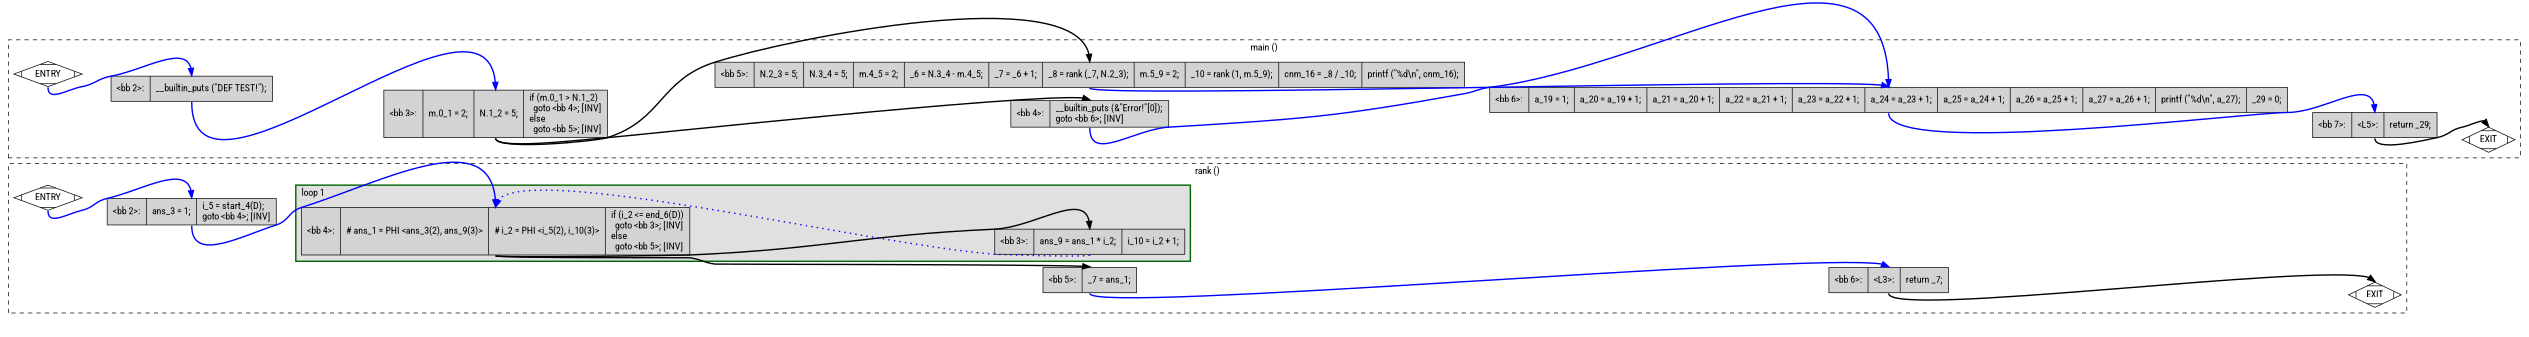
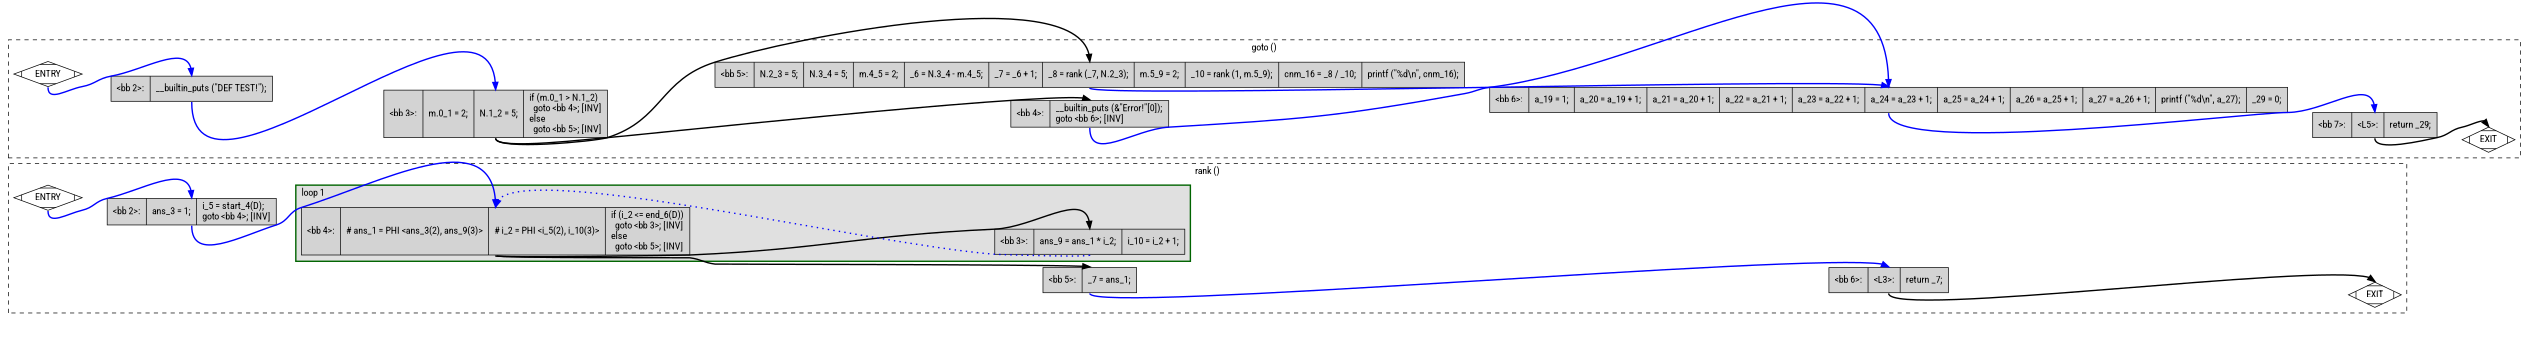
  digraph {
    rankdir=LR
    fontname="Roboto Condensed"
    node [fillcolor=lightgrey shape=record style=filled fontname="Roboto Condensed"]
    edge [color=blue constraint=true headport=n style="solid,bold" tailport=s weight=100 fontname="Roboto Condensed"]
    n1 [label="{\<bb\ 4\>:\l|#\ ans_1\ =\ PHI\ \<ans_3(2),\ ans_9(3)\>\l|#\ i_2\ =\ PHI\ \<i_5(2),\ i_10(3)\>\l|if\ (i_2\ \<=\ end_6(D))\l\ \ goto\ \<bb\ 3\>;\ [INV]\lelse\l\ \ goto\ \<bb\ 5\>;\ [INV]\l}"]
    n2 [label="{\<bb\ 3\>:\l|ans_9\ =\ ans_1\ *\ i_2;\l|i_10\ =\ i_2\ +\ 1;\l}"]
    n3 [label="{\<bb\ 5\>:\l|_7\ =\ ans_1;\l}"]
    n4 [fillcolor=white label=ENTRY shape=Mdiamond]
    n5 [fillcolor=white label=EXIT shape=Mdiamond]
    n6 [label="{\<bb\ 2\>:\l|ans_3\ =\ 1;\l|i_5\ =\ start_4(D);\lgoto\ \<bb\ 4\>;\ [INV]\l}"]
    n7 [label="{\<bb\ 6\>:\l|\<L3\>:\l|return\ _7;\l}"]
    n8 [fillcolor=white label=ENTRY shape=Mdiamond]
    n9 [fillcolor=white label=EXIT shape=Mdiamond]
    n10 [label="{\<bb\ 2\>:\l|__builtin_puts\ (\"DEF\ TEST!\");\l}"]
    n11 [label="{\<bb\ 3\>:\l|m.0_1\ =\ 2;\l|N.1_2\ =\ 5;\l|if\ (m.0_1\ \>\ N.1_2)\l\ \ goto\ \<bb\ 4\>;\ [INV]\lelse\l\ \ goto\ \<bb\ 5\>;\ [INV]\l}"]
    n12 [label="{\<bb\ 4\>:\l|__builtin_puts\ (&\"Error!\"[0]);\lgoto\ \<bb\ 6\>;\ [INV]\l}"]
    n13 [label="{\<bb\ 5\>:\l|N.2_3\ =\ 5;\l|N.3_4\ =\ 5;\l|m.4_5\ =\ 2;\l|_6\ =\ N.3_4\ -\ m.4_5;\l|_7\ =\ _6\ +\ 1;\l|_8\ =\ rank\ (_7,\ N.2_3);\l|m.5_9\ =\ 2;\l|_10\ =\ rank\ (1,\ m.5_9);\l|cnm_16\ =\ _8\ /\ _10;\l|printf\ (\"%d\\n\",\ cnm_16);\l}"]
    n14 [label="{\<bb\ 6\>:\l|a_19\ =\ 1;\l|a_20\ =\ a_19\ +\ 1;\l|a_21\ =\ a_20\ +\ 1;\l|a_22\ =\ a_21\ +\ 1;\l|a_23\ =\ a_22\ +\ 1;\l|a_24\ =\ a_23\ +\ 1;\l|a_25\ =\ a_24\ +\ 1;\l|a_26\ =\ a_25\ +\ 1;\l|a_27\ =\ a_26\ +\ 1;\l|printf\ (\"%d\\n\",\ a_27);\l|_29\ =\ 0;\l}"]
    n15 [label="{\<bb\ 7\>:\l|\<L5\>:\l|return\ _29;\l}"]
    subgraph cluster_1 {
      color=black
      label="rank ()"
      style=dashed
      n3
      n4
      n5
      n6
      n7
      subgraph cluster_2 {
        color=darkgreen
        fillcolor=grey88
        label="loop 1"
        labeljust=l
        penwidth=2
        style=filled
        n1
        n2
      }
    }
    subgraph cluster_3 {
      color=black
-     label="main ()"
+     label="goto ()"
      style=dashed
      n8
      n9
      n10
      n11
      n12
      n13
      n14
      n15
    }
    n1 -> n2 [color=black weight=10]
    n1 -> n3 [color=black weight=10]
    n2 -> n1 [constraint=false style="dotted,bold" weight=10]
    n3 -> n7
    n4 -> n5 [style=invis color="" weight=""]
    n4 -> n6
    n6 -> n1
    n7 -> n5 [color=black weight=10]
    n8 -> n9 [style=invis color="" weight=""]
    n8 -> n10
    n10 -> n11
    n11 -> n12 [color=black weight=10]
    n11 -> n13 [color=black weight=10]
    n12 -> n14
    n13 -> n14
    n14 -> n15
    n15 -> n9 [color=black weight=10]
  }
